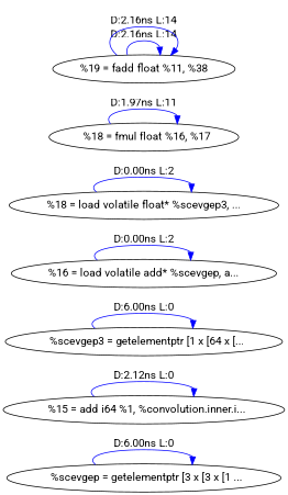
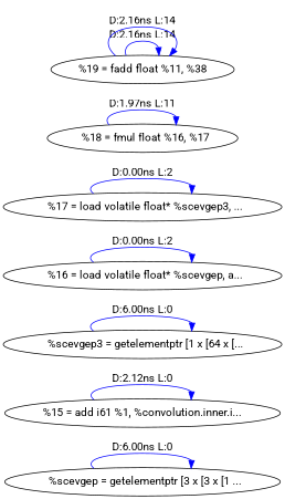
  digraph {
    fontname=Roboto
    rankdir=LR
    node [fontname=Roboto]
    edge [color=blue fontname=Roboto]
    n1 [label="  %scevgep = getelementptr [3 x [3 x [1 ..."]
-   n2 [label="  %15 = add i64 %1, %convolution.inner.i..."]
+   n2 [label="%15 = add i61 %1, %convolution.inner.i..."]
    n3 [label="  %scevgep3 = getelementptr [1 x [64 x [..."]
-   n4 [label="%16 = load volatile add* %scevgep, a..."]
-   n5 [label="%18 = load volatile float* %scevgep3, ..."]
+   n4 [label="  %16 = load volatile float* %scevgep, a..."]
+   n5 [label="  %17 = load volatile float* %scevgep3, ..."]
    n6 [label="  %18 = fmul float %16, %17"]
    n7 [label="%19 = fadd float %11, %38"]
    n1 -> n1 [label="D:6.00ns L:0"]
    n2 -> n2 [label="D:2.12ns L:0"]
    n3 -> n3 [label="D:6.00ns L:0"]
    n4 -> n4 [label="D:0.00ns L:2"]
    n5 -> n5 [label="D:0.00ns L:2"]
    n6 -> n6 [label="D:1.97ns L:11"]
    n7 -> n7 [label="D:2.16ns L:14"]
    n7 -> n7 [label="D:2.16ns L:14"]
  }
